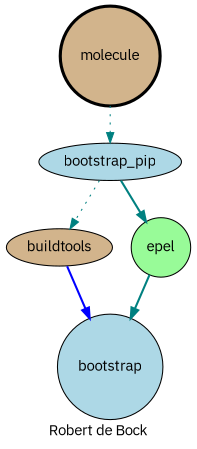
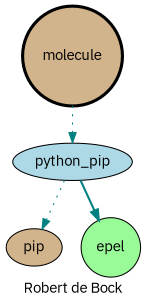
  digraph {
    fontname="IBM Plex Sans"
    label="Robert de Bock"
    node [fillcolor=lightblue fontname="IBM Plex Sans" shape=circle style=filled]
    edge [color=teal fontname="IBM Plex Sans" style=bold]
-   bootstrap
-   buildtools [fillcolor=tan shape=ellipse]
+   buildtools [fillcolor=tan shape=ellipse label=pip]
    epel [fillcolor=palegreen]
-   python_pip [shape=ellipse label=bootstrap_pip]
+   python_pip [shape=ellipse]
    molecule [fillcolor=tan penwidth=3]
-   buildtools -> bootstrap [color=blue]
-   epel -> bootstrap
    python_pip -> buildtools [style=dotted]
    python_pip -> epel
    molecule -> python_pip [style=dotted]
  }
